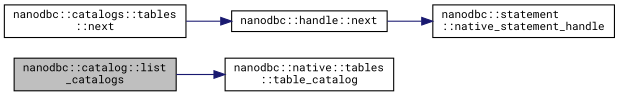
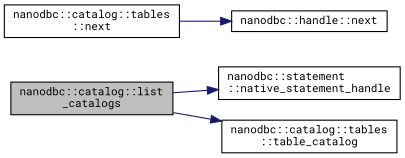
  digraph {
    fontname="Roboto Mono"
    rankdir=LR
    node [color=black fillcolor=white fontname="Roboto Mono" fontsize=10 shape=record style=filled]
    edge [color=midnightblue fontname="Roboto Mono" fontsize=10 labelfontname=Helvetica labelfontsize=10 style=solid]
    n1 [fillcolor=grey75 fontcolor=black height=0.2 label="nanodbc::catalog::list\l_catalogs" width=0.4]
    n2 [height=0.2 label="nanodbc::statement\l::native_statement_handle" width=0.4]
-   n3 [height=0.2 label="nanodbc::native::tables\l::table_catalog" width=0.4]
-   n4 [height=0.2 label="nanodbc::catalogs::tables\l::next" width=0.4]
+   n3 [height=0.2 label="nanodbc::catalog::tables\l::table_catalog" width=0.4]
+   n4 [height=0.2 label="nanodbc::catalog::tables\l::next" width=0.4]
    n5 [height=0.2 label="nanodbc::handle::next" width=0.4]
-   n5 -> n2
+   n1 -> n2
    n1 -> n3
    n4 -> n5
  }
